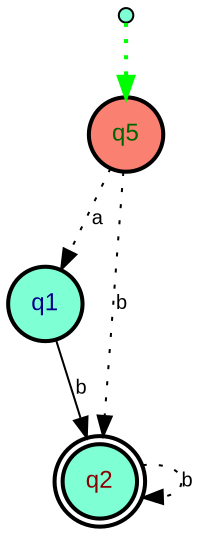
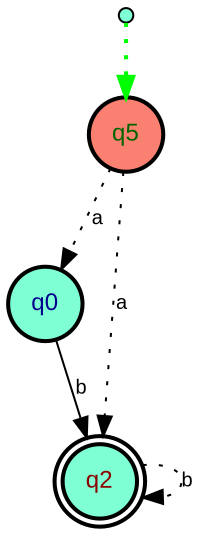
  digraph {
    bgcolor=white
    rankdir=TB
    node [fillcolor=aquamarine fontname=Arial fontsize=12 shape=circle style=filled penwidth=2]
    edge [color=black fontname=Arial fontsize=10 style=dotted]
    __start__ [height=0.1 shape=point width=0.1 penwidth=""]
    n2 [fillcolor=salmon fontcolor=darkgreen label=q5]
-   q1 [fontcolor=darkblue]
+   q1 [fontcolor=darkblue label=q0]
    q2 [fontcolor=darkred shape=doublecircle]
    __start__ -> n2 [color=green penwidth=2]
    n2 -> q1 [label=a]
-   n2 -> q2 [label=b]
+   n2 -> q2 [label=a]
    q1 -> q2 [label=b style=solid]
    q2 -> q2 [label=b]
  }
